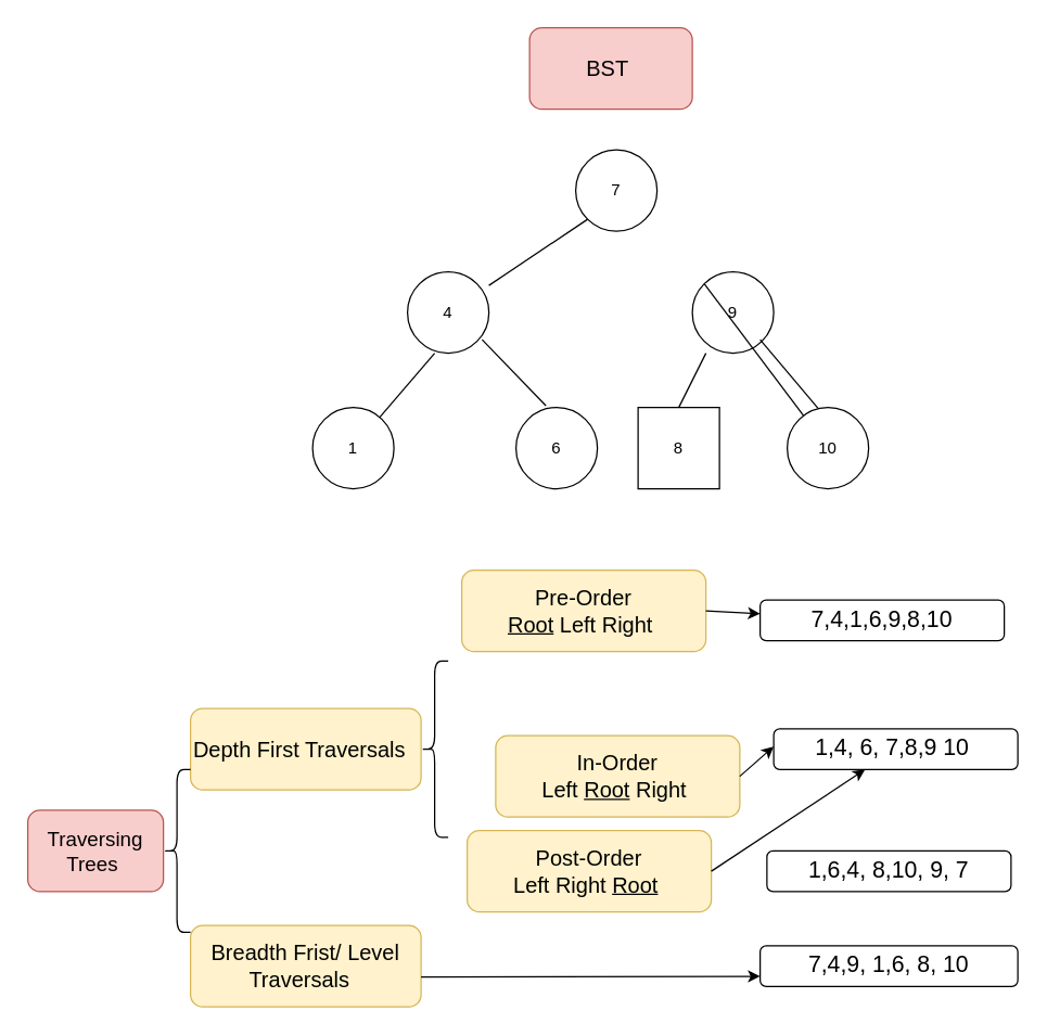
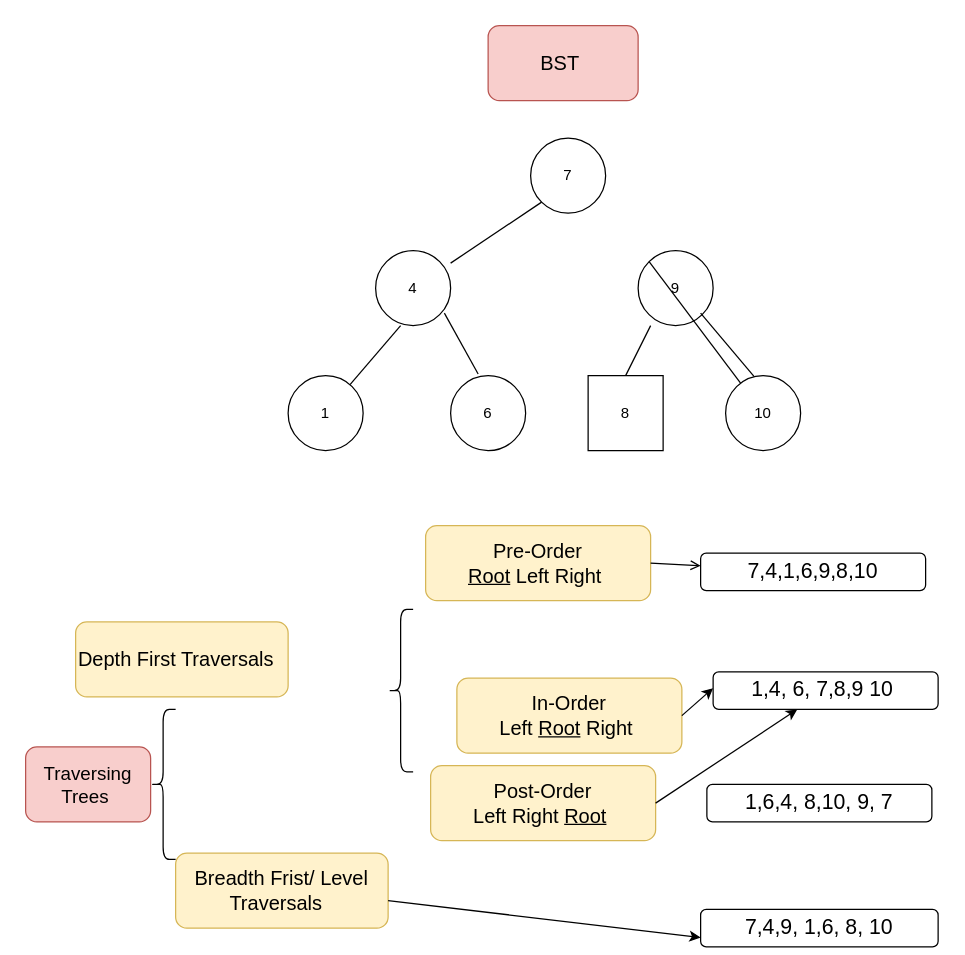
  <mxCell id="0" />
  <mxCell id="1" parent="0" />
  <mxCell id="2" value="9" style="ellipse;whiteSpace=wrap;html=1;aspect=fixed;" parent="1" vertex="1"><mxGeometry x="510" y="200" width="60" height="60" as="geometry" /></mxCell>
  <mxCell id="3" value="10" style="ellipse;whiteSpace=wrap;html=1;aspect=fixed;" parent="1" vertex="1"><mxGeometry x="580" y="300" width="60" height="60" as="geometry" /></mxCell>
  <mxCell id="4" value="8" style="whiteSpace=wrap;html=1;aspect=fixed;rounded=0;" parent="1" vertex="1"><mxGeometry x="470" y="300" width="60" height="60" as="geometry" /></mxCell>
- <mxCell id="5" value="6" style="ellipse;whiteSpace=wrap;html=1;aspect=fixed;" parent="1" vertex="1"><mxGeometry x="380" y="300" width="60" height="60" as="geometry" /></mxCell>
+ <mxCell id="5" value="6" style="ellipse;whiteSpace=wrap;html=1;aspect=fixed;" parent="1" vertex="1"><mxGeometry x="360" y="300" width="60" height="60" as="geometry" /></mxCell>
  <mxCell id="6" value="7" style="ellipse;whiteSpace=wrap;html=1;aspect=fixed;" parent="1" vertex="1"><mxGeometry x="424" y="110" width="60" height="60" as="geometry" /></mxCell>
  <mxCell id="7" value="4" style="ellipse;whiteSpace=wrap;html=1;aspect=fixed;" parent="1" vertex="1"><mxGeometry x="300" y="200" width="60" height="60" as="geometry" /></mxCell>
  <mxCell id="8" value="" style="endArrow=none;html=1;rounded=0;entryX=0;entryY=1;entryDx=0;entryDy=0;" parent="1" target="6" edge="1"><mxGeometry width="50" height="50" relative="1" as="geometry"><mxPoint x="360" y="210" as="sourcePoint" /><mxPoint x="410" y="160" as="targetPoint" /></mxGeometry></mxCell>
  <mxCell id="9" value="" style="endArrow=none;html=1;rounded=0;" parent="1" source="11" edge="1"><mxGeometry width="50" height="50" relative="1" as="geometry"><mxPoint x="270" y="310" as="sourcePoint" /><mxPoint x="320" y="260" as="targetPoint" /></mxGeometry></mxCell>
  <mxCell id="10" value="" style="endArrow=none;html=1;rounded=0;" parent="1" target="11" edge="1"><mxGeometry width="50" height="50" relative="1" as="geometry"><mxPoint x="270" y="310" as="sourcePoint" /><mxPoint x="320" y="260" as="targetPoint" /></mxGeometry></mxCell>
  <mxCell id="11" value="1" style="ellipse;whiteSpace=wrap;html=1;aspect=fixed;" parent="1" vertex="1"><mxGeometry x="230" y="300" width="60" height="60" as="geometry" /></mxCell>
  <mxCell id="12" value="" style="endArrow=none;html=1;rounded=0;exitX=0.367;exitY=-0.022;exitDx=0;exitDy=0;exitPerimeter=0;" parent="1" source="5" edge="1"><mxGeometry width="50" height="50" relative="1" as="geometry"><mxPoint x="305" y="300" as="sourcePoint" /><mxPoint x="355" y="250" as="targetPoint" /></mxGeometry></mxCell>
  <mxCell id="13" value="" style="endArrow=none;html=1;rounded=0;exitX=0;exitY=0;exitDx=0;exitDy=0;" parent="1" source="2" target="3" edge="1"><mxGeometry width="50" height="50" relative="1" as="geometry"><mxPoint x="415" y="220" as="sourcePoint" /><mxPoint x="490" y="170" as="targetPoint" /></mxGeometry></mxCell>
  <mxCell id="14" value="" style="endArrow=none;html=1;rounded=0;exitX=0.378;exitY=0.011;exitDx=0;exitDy=0;exitPerimeter=0;" parent="1" source="3" edge="1"><mxGeometry width="50" height="50" relative="1" as="geometry"><mxPoint x="590" y="290" as="sourcePoint" /><mxPoint x="560" y="250" as="targetPoint" /></mxGeometry></mxCell>
  <mxCell id="15" value="&lt;font style=&quot;font-size: 16px;&quot;&gt;BST&amp;nbsp;&lt;/font&gt;" style="rounded=1;whiteSpace=wrap;html=1;fillColor=#f8cecc;strokeColor=#b85450;" parent="1" vertex="1"><mxGeometry x="390" y="20" width="120" height="60" as="geometry" /></mxCell>
  <mxCell id="16" value="&lt;font style=&quot;font-size: 15px;&quot;&gt;Traversing Trees&amp;nbsp;&lt;/font&gt;" style="rounded=1;whiteSpace=wrap;html=1;fillColor=#f8cecc;strokeColor=#b85450;" parent="1" vertex="1"><mxGeometry x="20" y="597" width="100" height="60" as="geometry" /></mxCell>
  <mxCell id="17" value="&lt;font style=&quot;font-size: 16px;&quot;&gt;In-Order&lt;br&gt;Left &lt;u&gt;Root&lt;/u&gt; Right&amp;nbsp;&lt;/font&gt;" style="rounded=1;whiteSpace=wrap;html=1;fillColor=#fff2cc;strokeColor=#d6b656;" parent="1" vertex="1"><mxGeometry x="365" y="542" width="180" height="60" as="geometry" /></mxCell>
  <mxCell id="18" value="&lt;font style=&quot;font-size: 16px;&quot;&gt;Post-Order&lt;br&gt;Left Right &lt;u&gt;Root&lt;/u&gt;&amp;nbsp;&lt;/font&gt;" style="rounded=1;whiteSpace=wrap;html=1;fillColor=#fff2cc;strokeColor=#d6b656;" parent="1" vertex="1"><mxGeometry x="344" y="612" width="180" height="60" as="geometry" /></mxCell>
  <mxCell id="19" value="" style="shape=curlyBracket;whiteSpace=wrap;html=1;rounded=1;labelPosition=left;verticalLabelPosition=middle;align=right;verticalAlign=middle;" parent="1" vertex="1"><mxGeometry x="310" y="487" width="20" height="130" as="geometry" /></mxCell>
  <mxCell id="20" value="&lt;font style=&quot;font-size: 16px;&quot;&gt;Pre-Order&lt;br&gt;&lt;u&gt;Root&lt;/u&gt; Left Right&amp;nbsp;&lt;/font&gt;" style="rounded=1;whiteSpace=wrap;html=1;fillColor=#fff2cc;strokeColor=#d6b656;" parent="1" vertex="1"><mxGeometry x="340" y="420" width="180" height="60" as="geometry" /></mxCell>
  <mxCell id="21" value="&lt;font style=&quot;font-size: 17px;&quot;&gt;7,4,1,6,9,8,10&lt;/font&gt;" style="rounded=1;whiteSpace=wrap;html=1;" parent="1" vertex="1"><mxGeometry x="560" y="442" width="180" height="30" as="geometry" /></mxCell>
  <mxCell id="22" value="" style="endArrow=none;html=1;rounded=0;exitX=0.5;exitY=0;exitDx=0;exitDy=0;" parent="1" source="4" edge="1"><mxGeometry width="50" height="50" relative="1" as="geometry"><mxPoint x="470" y="310" as="sourcePoint" /><mxPoint x="520" y="260" as="targetPoint" /></mxGeometry></mxCell>
  <mxCell id="23" value="&lt;span style=&quot;font-size: 17px;&quot;&gt;1,4, 6, 7,8,9 10&amp;nbsp;&lt;/span&gt;" style="rounded=1;whiteSpace=wrap;html=1;" parent="1" vertex="1"><mxGeometry x="570" y="537" width="180" height="30" as="geometry" /></mxCell>
  <mxCell id="24" value="&lt;span style=&quot;font-size: 17px;&quot;&gt;1,6,4, 8,10, 9, 7&lt;/span&gt;" style="rounded=1;whiteSpace=wrap;html=1;" parent="1" vertex="1"><mxGeometry x="565" y="627" width="180" height="30" as="geometry" /></mxCell>
  <mxCell id="25" value="&lt;span style=&quot;font-size: 16px;&quot;&gt;Breadth Frist/ Level Traversals&amp;nbsp;&amp;nbsp;&lt;/span&gt;" style="rounded=1;whiteSpace=wrap;html=1;fillColor=#fff2cc;strokeColor=#d6b656;" parent="1" vertex="1"><mxGeometry x="140" y="682" width="170" height="60" as="geometry" /></mxCell>
- <mxCell id="26" value="&lt;font style=&quot;font-size: 17px;&quot;&gt;7,4,9, 1,6, 8, 10&lt;/font&gt;" style="rounded=1;whiteSpace=wrap;html=1;" parent="1" vertex="1"><mxGeometry x="560" y="697" width="190" height="30" as="geometry" /></mxCell>
- <mxCell id="27" value="&lt;span style=&quot;font-size: 16px;&quot;&gt;Depth First Traversals&amp;nbsp;&amp;nbsp;&lt;/span&gt;" style="rounded=1;whiteSpace=wrap;html=1;fillColor=#fff2cc;strokeColor=#d6b656;" parent="1" vertex="1"><mxGeometry x="140" y="522" width="170" height="60" as="geometry" /></mxCell>
+ <mxCell id="26" value="&lt;font style=&quot;font-size: 17px;&quot;&gt;7,4,9, 1,6, 8, 10&lt;/font&gt;" style="rounded=1;whiteSpace=wrap;html=1;" parent="1" vertex="1"><mxGeometry x="560" y="727" width="190" height="30" as="geometry" /></mxCell>
+ <mxCell id="27" value="&lt;span style=&quot;font-size: 16px;&quot;&gt;Depth First Traversals&amp;nbsp;&amp;nbsp;&lt;/span&gt;" style="rounded=1;whiteSpace=wrap;html=1;fillColor=#fff2cc;strokeColor=#d6b656;" parent="1" vertex="1"><mxGeometry x="60" y="497" width="170" height="60" as="geometry" /></mxCell>
  <mxCell id="28" value="" style="shape=curlyBracket;whiteSpace=wrap;html=1;rounded=1;labelPosition=left;verticalLabelPosition=middle;align=right;verticalAlign=middle;" parent="1" vertex="1"><mxGeometry x="120" y="567" width="20" height="120" as="geometry" /></mxCell>
- <mxCell id="29" value="" style="endArrow=classic;html=1;rounded=0;exitX=1;exitY=0.5;exitDx=0;exitDy=0;" parent="1" source="20" target="21" edge="1"><mxGeometry width="50" height="50" relative="1" as="geometry"><mxPoint x="510" y="500" as="sourcePoint" /><mxPoint x="560" y="460" as="targetPoint" /></mxGeometry></mxCell>
+ <mxCell id="29" value="" style="endArrow=open;html=1;rounded=0;exitX=1;exitY=0.5;exitDx=0;exitDy=0;" parent="1" source="20" target="21" edge="1"><mxGeometry width="50" height="50" relative="1" as="geometry"><mxPoint x="510" y="500" as="sourcePoint" /><mxPoint x="560" y="460" as="targetPoint" /></mxGeometry></mxCell>
  <mxCell id="30" value="" style="endArrow=classic;html=1;rounded=0;exitX=1;exitY=0.5;exitDx=0;exitDy=0;" parent="1" source="17" edge="1"><mxGeometry width="50" height="50" relative="1" as="geometry"><mxPoint x="510" y="597" as="sourcePoint" /><mxPoint x="570" y="550" as="targetPoint" /></mxGeometry></mxCell>
  <mxCell id="31" value="" style="endArrow=classic;html=1;rounded=0;exitX=1;exitY=0.5;exitDx=0;exitDy=0;" parent="1" source="18" target="23" edge="1"><mxGeometry width="50" height="50" relative="1" as="geometry"><mxPoint x="515" y="690" as="sourcePoint" /><mxPoint x="565" y="640" as="targetPoint" /></mxGeometry></mxCell>
  <mxCell id="32" value="" style="endArrow=classic;html=1;rounded=0;entryX=0;entryY=0.75;entryDx=0;entryDy=0;" parent="1" target="26" edge="1"><mxGeometry width="50" height="50" relative="1" as="geometry"><mxPoint x="310" y="720" as="sourcePoint" /><mxPoint x="360" y="670" as="targetPoint" /></mxGeometry></mxCell>
